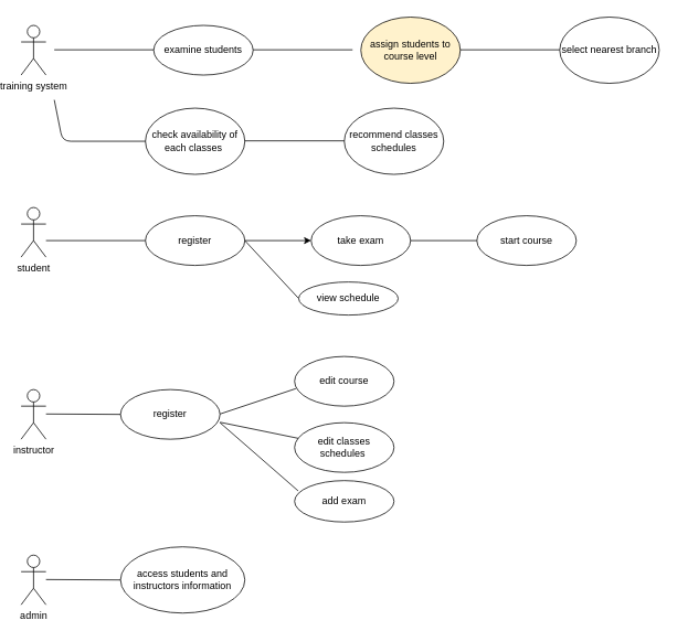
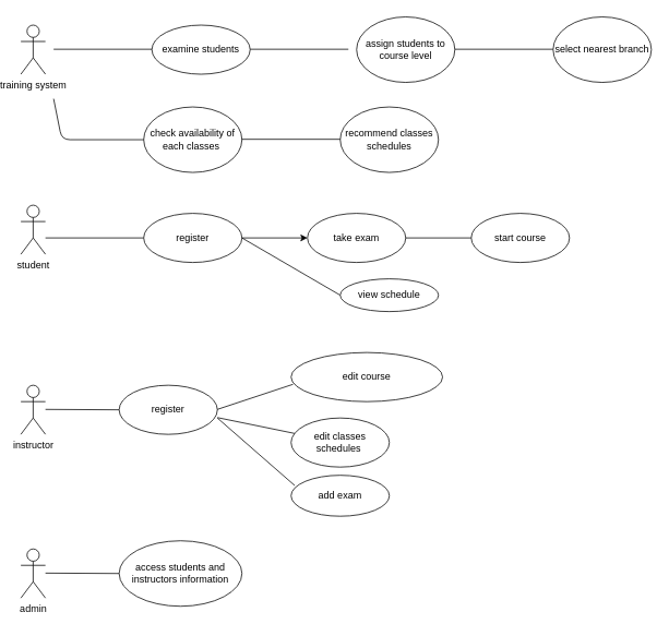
  <mxCell id="0" />
  <mxCell id="1" parent="0" />
  <mxCell id="2" value="training system" style="shape=umlActor;verticalLabelPosition=bottom;verticalAlign=top;html=1;outlineConnect=0;" vertex="1" parent="1"><mxGeometry x="20" y="30" width="30" height="60" as="geometry" /></mxCell>
  <mxCell id="3" value="examine students" style="ellipse;whiteSpace=wrap;html=1;" vertex="1" parent="1"><mxGeometry x="180" y="30" width="120" height="60" as="geometry" /></mxCell>
  <mxCell id="4" value="" style="endArrow=none;html=1;" edge="1" parent="1"><mxGeometry width="50" height="50" relative="1" as="geometry"><mxPoint x="60" y="59.5" as="sourcePoint" /><mxPoint x="180" y="59.5" as="targetPoint" /></mxGeometry></mxCell>
- <mxCell id="5" value="assign students to course level" style="ellipse;whiteSpace=wrap;html=1;fillColor=#fff2cc;" vertex="1" parent="1"><mxGeometry x="430" y="20" width="120" height="80" as="geometry" /></mxCell>
+ <mxCell id="5" value="assign students to course level" style="ellipse;whiteSpace=wrap;html=1;" vertex="1" parent="1"><mxGeometry x="430" y="20" width="120" height="80" as="geometry" /></mxCell>
  <mxCell id="6" value="" style="endArrow=none;html=1;" edge="1" parent="1"><mxGeometry width="50" height="50" relative="1" as="geometry"><mxPoint x="300" y="59.5" as="sourcePoint" /><mxPoint x="420" y="59.5" as="targetPoint" /></mxGeometry></mxCell>
  <mxCell id="7" value="select nearest branch" style="ellipse;whiteSpace=wrap;html=1;" vertex="1" parent="1"><mxGeometry x="670" y="20" width="120" height="80" as="geometry" /></mxCell>
  <mxCell id="8" value="" style="endArrow=none;html=1;" edge="1" parent="1"><mxGeometry width="50" height="50" relative="1" as="geometry"><mxPoint x="550" y="59.5" as="sourcePoint" /><mxPoint x="670" y="59.5" as="targetPoint" /></mxGeometry></mxCell>
  <mxCell id="9" value="check availability of each classes&amp;nbsp;" style="ellipse;whiteSpace=wrap;html=1;" vertex="1" parent="1"><mxGeometry x="170" y="130" width="120" height="80" as="geometry" /></mxCell>
  <mxCell id="10" value="recommend classes schedules" style="ellipse;whiteSpace=wrap;html=1;" vertex="1" parent="1"><mxGeometry x="410" y="130" width="120" height="80" as="geometry" /></mxCell>
  <mxCell id="11" value="" style="endArrow=none;html=1;exitX=0;exitY=0.5;exitDx=0;exitDy=0;" edge="1" parent="1" source="9"><mxGeometry width="50" height="50" relative="1" as="geometry"><mxPoint x="370" y="190" as="sourcePoint" /><mxPoint x="60" y="120" as="targetPoint" /><Array as="points"><mxPoint x="70" y="170" /></Array></mxGeometry></mxCell>
  <mxCell id="12" value="" style="endArrow=none;html=1;" edge="1" parent="1"><mxGeometry width="50" height="50" relative="1" as="geometry"><mxPoint x="290" y="169.5" as="sourcePoint" /><mxPoint x="410" y="169.5" as="targetPoint" /></mxGeometry></mxCell>
  <mxCell id="13" value="student" style="shape=umlActor;verticalLabelPosition=bottom;verticalAlign=top;html=1;outlineConnect=0;" vertex="1" parent="1"><mxGeometry x="20" y="250" width="30" height="60" as="geometry" /></mxCell>
  <mxCell id="14" value="" style="endArrow=none;html=1;" edge="1" parent="1"><mxGeometry width="50" height="50" relative="1" as="geometry"><mxPoint x="50" y="290" as="sourcePoint" /><mxPoint x="170" y="290" as="targetPoint" /></mxGeometry></mxCell>
  <mxCell id="15" value="" style="edgeStyle=orthogonalEdgeStyle;rounded=0;orthogonalLoop=1;jettySize=auto;html=1;" edge="1" parent="1" source="16" target="18"><mxGeometry relative="1" as="geometry" /></mxCell>
  <mxCell id="16" value="register" style="ellipse;whiteSpace=wrap;html=1;" vertex="1" parent="1"><mxGeometry x="170" y="260" width="120" height="60" as="geometry" /></mxCell>
  <mxCell id="17" value="" style="edgeStyle=orthogonalEdgeStyle;rounded=0;orthogonalLoop=1;jettySize=auto;html=1;endArrow=none;" edge="1" parent="1" source="18" target="19"><mxGeometry relative="1" as="geometry" /></mxCell>
  <mxCell id="18" value="take exam" style="ellipse;whiteSpace=wrap;html=1;" vertex="1" parent="1"><mxGeometry x="370" y="260" width="120" height="60" as="geometry" /></mxCell>
  <mxCell id="19" value="start course" style="ellipse;whiteSpace=wrap;html=1;" vertex="1" parent="1"><mxGeometry x="570" y="260" width="120" height="60" as="geometry" /></mxCell>
  <mxCell id="20" value="instructor" style="shape=umlActor;verticalLabelPosition=bottom;verticalAlign=top;html=1;outlineConnect=0;" vertex="1" parent="1"><mxGeometry x="20" y="470" width="30" height="60" as="geometry" /></mxCell>
  <mxCell id="21" value="" style="endArrow=none;html=1;" edge="1" parent="1" target="22"><mxGeometry width="50" height="50" relative="1" as="geometry"><mxPoint x="50" y="499.5" as="sourcePoint" /><mxPoint x="150" y="500" as="targetPoint" /></mxGeometry></mxCell>
  <mxCell id="22" value="register" style="ellipse;whiteSpace=wrap;html=1;" vertex="1" parent="1"><mxGeometry x="140" y="470" width="120" height="60" as="geometry" /></mxCell>
- <mxCell id="23" value="edit course" style="ellipse;whiteSpace=wrap;html=1;" vertex="1" parent="1"><mxGeometry x="350" y="430" width="120" height="60" as="geometry" /></mxCell>
+ <mxCell id="23" value="edit course" style="ellipse;whiteSpace=wrap;html=1;" vertex="1" parent="1"><mxGeometry x="350" y="430" width="185" height="60" as="geometry" /></mxCell>
  <mxCell id="24" value="" style="endArrow=none;html=1;entryX=0.013;entryY=0.647;entryDx=0;entryDy=0;entryPerimeter=0;" edge="1" parent="1" target="23"><mxGeometry width="50" height="50" relative="1" as="geometry"><mxPoint x="260" y="499.5" as="sourcePoint" /><mxPoint x="350" y="500" as="targetPoint" /></mxGeometry></mxCell>
  <mxCell id="25" value="" style="endArrow=none;html=1;" edge="1" parent="1" target="26"><mxGeometry width="50" height="50" relative="1" as="geometry"><mxPoint x="260" y="509.5" as="sourcePoint" /><mxPoint x="340" y="530" as="targetPoint" /></mxGeometry></mxCell>
  <mxCell id="26" value="edit classes schedules&amp;nbsp;" style="ellipse;whiteSpace=wrap;html=1;" vertex="1" parent="1"><mxGeometry x="350" y="510" width="120" height="60" as="geometry" /></mxCell>
  <mxCell id="27" value="admin" style="shape=umlActor;verticalLabelPosition=bottom;verticalAlign=top;html=1;outlineConnect=0;" vertex="1" parent="1"><mxGeometry x="20" y="670" width="30" height="60" as="geometry" /></mxCell>
  <mxCell id="28" value="" style="endArrow=none;html=1;" edge="1" parent="1" target="29"><mxGeometry width="50" height="50" relative="1" as="geometry"><mxPoint x="50" y="699.5" as="sourcePoint" /><mxPoint x="140" y="700" as="targetPoint" /></mxGeometry></mxCell>
  <mxCell id="29" value="access students and instructors information" style="ellipse;whiteSpace=wrap;html=1;" vertex="1" parent="1"><mxGeometry x="140" y="660" width="150" height="80" as="geometry" /></mxCell>
  <mxCell id="30" value="" style="endArrow=none;html=1;entryX=0;entryY=0.5;entryDx=0;entryDy=0;exitX=1;exitY=0.5;exitDx=0;exitDy=0;" edge="1" parent="1" source="16" target="31"><mxGeometry width="50" height="50" relative="1" as="geometry"><mxPoint x="300" y="300" as="sourcePoint" /><mxPoint x="400" y="380" as="targetPoint" /></mxGeometry></mxCell>
- <mxCell id="31" value="view schedule" style="ellipse;whiteSpace=wrap;html=1;" vertex="1" parent="1"><mxGeometry x="355" y="340" width="120" height="40" as="geometry" /></mxCell>
+ <mxCell id="31" value="view schedule" style="ellipse;whiteSpace=wrap;html=1;" vertex="1" parent="1"><mxGeometry x="410" y="340" width="120" height="40" as="geometry" /></mxCell>
  <mxCell id="32" value="" style="endArrow=none;html=1;exitX=1;exitY=0.667;exitDx=0;exitDy=0;exitPerimeter=0;entryX=0.036;entryY=0.248;entryDx=0;entryDy=0;entryPerimeter=0;" edge="1" parent="1" source="22" target="33"><mxGeometry width="50" height="50" relative="1" as="geometry"><mxPoint x="260" y="525" as="sourcePoint" /><mxPoint x="330" y="580" as="targetPoint" /></mxGeometry></mxCell>
  <mxCell id="33" value="add exam" style="ellipse;whiteSpace=wrap;html=1;" vertex="1" parent="1"><mxGeometry x="350" y="580" width="120" height="50" as="geometry" /></mxCell>
